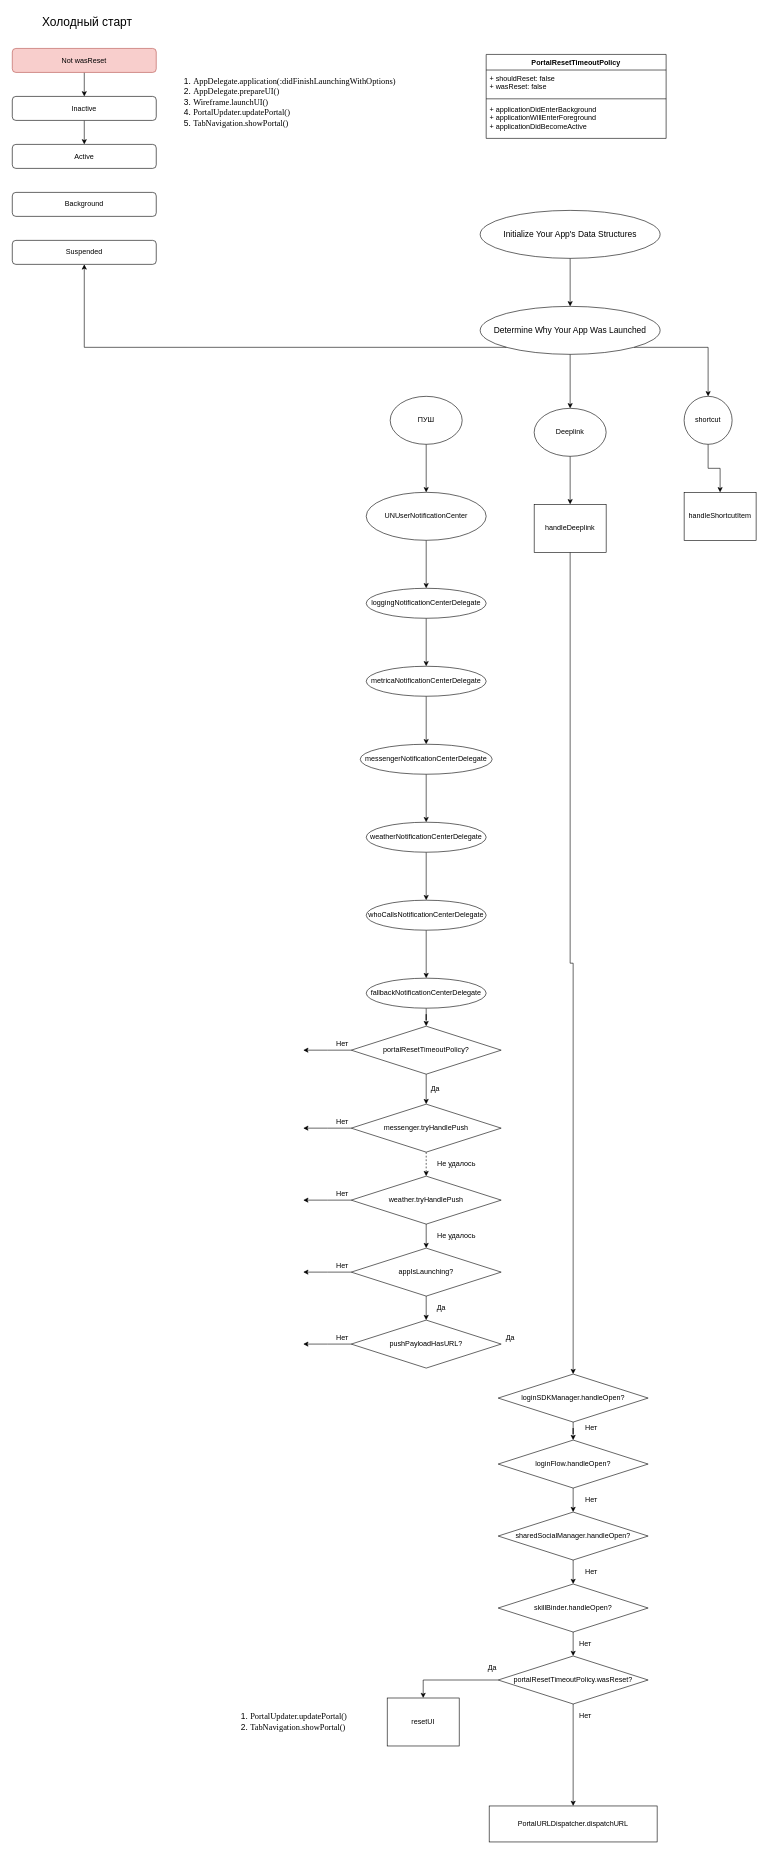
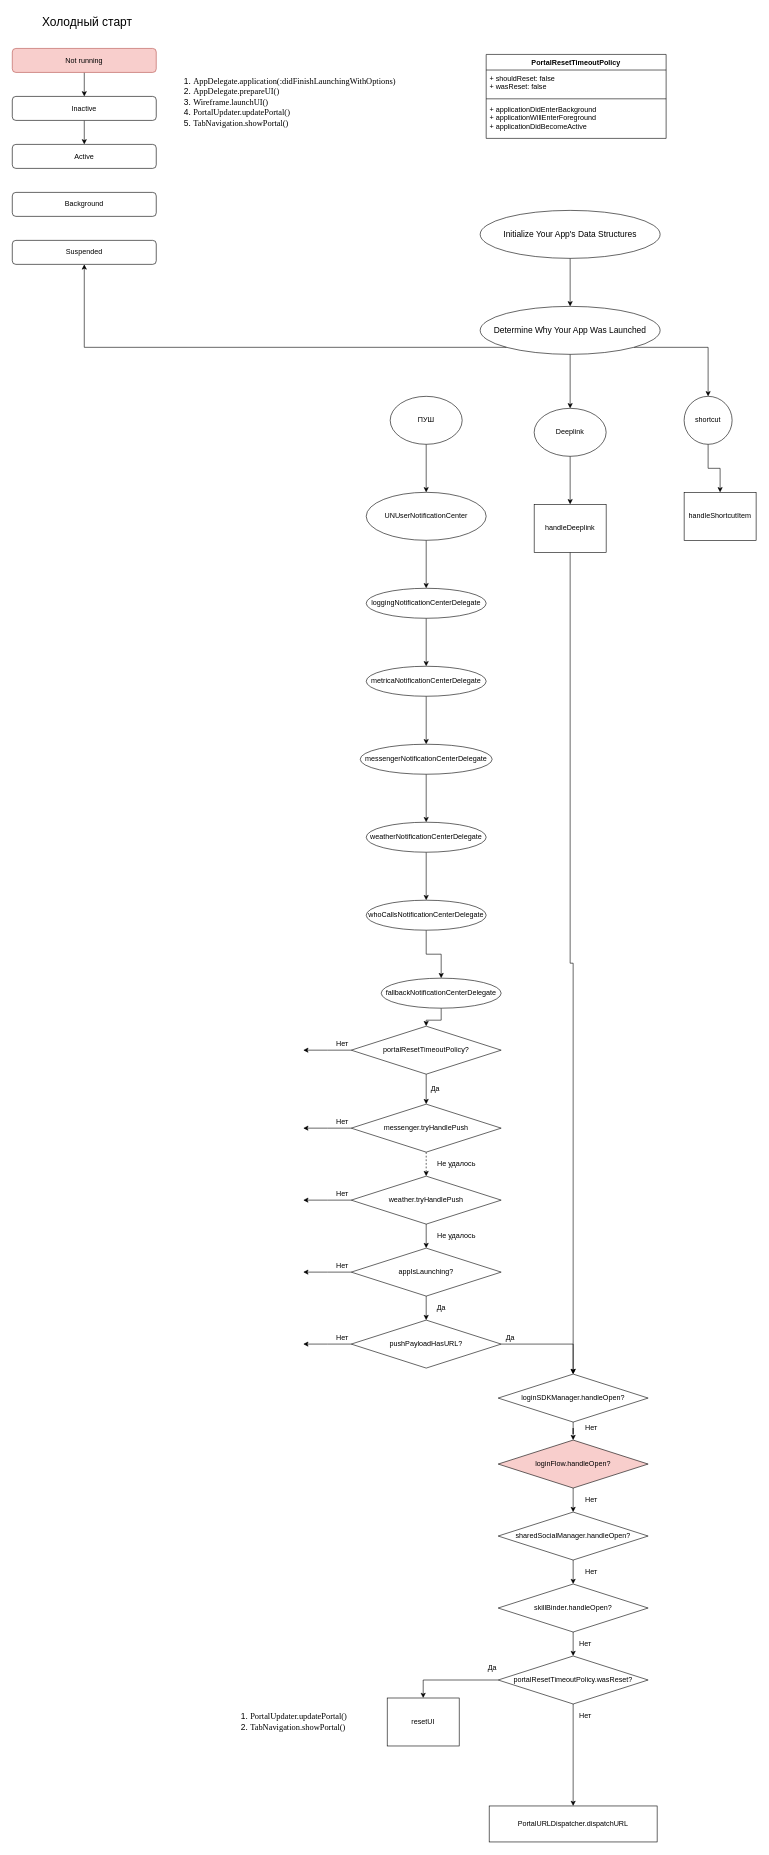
  <mxCell id="0" />
  <mxCell id="1" parent="0" />
  <mxCell id="2" value="" style="edgeStyle=orthogonalEdgeStyle;rounded=0;orthogonalLoop=1;jettySize=auto;html=1;" edge="1" parent="1" source="3" target="5"><mxGeometry relative="1" as="geometry" /></mxCell>
- <mxCell id="3" value="Not wasReset" style="rounded=1;whiteSpace=wrap;html=1;fillColor=#f8cecc;strokeColor=#b85450;" vertex="1" parent="1"><mxGeometry x="20" y="80" width="240" height="40" as="geometry" /></mxCell>
+ <mxCell id="3" value="Not running" style="rounded=1;whiteSpace=wrap;html=1;fillColor=#f8cecc;strokeColor=#b85450;" vertex="1" parent="1"><mxGeometry x="20" y="80" width="240" height="40" as="geometry" /></mxCell>
  <mxCell id="4" value="" style="edgeStyle=orthogonalEdgeStyle;rounded=0;orthogonalLoop=1;jettySize=auto;html=1;" edge="1" parent="1" source="5" target="6"><mxGeometry relative="1" as="geometry" /></mxCell>
  <mxCell id="5" value="Inactive" style="rounded=1;whiteSpace=wrap;html=1;" vertex="1" parent="1"><mxGeometry x="20" y="160" width="240" height="40" as="geometry" /></mxCell>
  <mxCell id="6" value="Active" style="rounded=1;whiteSpace=wrap;html=1;" vertex="1" parent="1"><mxGeometry x="20" y="240" width="240" height="40" as="geometry" /></mxCell>
  <mxCell id="7" value="Background" style="rounded=1;whiteSpace=wrap;html=1;" vertex="1" parent="1"><mxGeometry x="20" y="320" width="240" height="40" as="geometry" /></mxCell>
  <mxCell id="8" value="Suspended" style="rounded=1;whiteSpace=wrap;html=1;" vertex="1" parent="1"><mxGeometry x="20" y="400" width="240" height="40" as="geometry" /></mxCell>
  <mxCell id="9" value="&lt;font style=&quot;font-size: 20px&quot;&gt;Холодный старт&lt;/font&gt;" style="text;html=1;strokeColor=none;fillColor=none;align=center;verticalAlign=middle;whiteSpace=wrap;rounded=0;" vertex="1" parent="1"><mxGeometry x="50" y="20" width="190" height="30" as="geometry" /></mxCell>
  <mxCell id="10" value="&lt;div style=&quot;font-size: 14px&quot; align=&quot;left&quot;&gt;&lt;ol&gt;&lt;li&gt;&lt;font style=&quot;font-size: 14px&quot; face=&quot;Verdana&quot;&gt;AppDelegate.application(:didFinishLaunchingWithOptions)&lt;/font&gt;&lt;/li&gt;&lt;li&gt;&lt;font style=&quot;font-size: 14px&quot; face=&quot;Verdana&quot;&gt;&lt;font style=&quot;font-size: 14px&quot; face=&quot;Verdana&quot;&gt;AppDelegate.&lt;/font&gt;prepareUI()&lt;/font&gt;&lt;/li&gt;&lt;li&gt;&lt;font style=&quot;font-size: 14px&quot; face=&quot;Verdana&quot;&gt;Wireframe.launchUI()&lt;/font&gt;&lt;/li&gt;&lt;li&gt;&lt;font style=&quot;font-size: 14px&quot; face=&quot;Verdana&quot;&gt;PortalUpdater.updatePortal()&lt;/font&gt;&lt;/li&gt;&lt;li&gt;&lt;font style=&quot;font-size: 14px&quot; face=&quot;Verdana&quot;&gt;TabNavigation.showPortal()&lt;br&gt;&lt;/font&gt;&lt;/li&gt;&lt;/ol&gt;&lt;/div&gt;" style="text;html=1;strokeColor=none;fillColor=none;align=left;verticalAlign=middle;whiteSpace=wrap;rounded=0;" vertex="1" parent="1"><mxGeometry x="280" y="90" width="490" height="160" as="geometry" /></mxCell>
  <mxCell id="11" value="PortalResetTimeoutPolicy" style="swimlane;fontStyle=1;align=center;verticalAlign=top;childLayout=stackLayout;horizontal=1;startSize=26;horizontalStack=0;resizeParent=1;resizeParentMax=0;resizeLast=0;collapsible=1;marginBottom=0;" vertex="1" parent="1"><mxGeometry x="810" y="90" width="300" height="140" as="geometry" /></mxCell>
  <mxCell id="12" value="+ shouldReset: false&#10;+ wasReset: false" style="text;strokeColor=none;fillColor=none;align=left;verticalAlign=top;spacingLeft=4;spacingRight=4;overflow=hidden;rotatable=0;points=[[0,0.5],[1,0.5]];portConstraint=eastwest;" vertex="1" parent="11"><mxGeometry y="26" width="300" height="44" as="geometry" /></mxCell>
  <mxCell id="13" value="" style="line;strokeWidth=1;fillColor=none;align=left;verticalAlign=middle;spacingTop=-1;spacingLeft=3;spacingRight=3;rotatable=0;labelPosition=right;points=[];portConstraint=eastwest;" vertex="1" parent="11"><mxGeometry y="70" width="300" height="8" as="geometry" /></mxCell>
  <mxCell id="14" value="+ applicationDidEnterBackground&#10;+ applicationWillEnterForeground&#10;+ applicationDidBecomeActive&#10;" style="text;strokeColor=none;fillColor=none;align=left;verticalAlign=top;spacingLeft=4;spacingRight=4;overflow=hidden;rotatable=0;points=[[0,0.5],[1,0.5]];portConstraint=eastwest;" vertex="1" parent="11"><mxGeometry y="78" width="300" height="62" as="geometry" /></mxCell>
  <mxCell id="15" value="" style="edgeStyle=orthogonalEdgeStyle;rounded=0;orthogonalLoop=1;jettySize=auto;html=1;" edge="1" parent="1" source="16" target="19"><mxGeometry relative="1" as="geometry" /></mxCell>
  <mxCell id="16" value="&lt;h3 id=&quot;3222090&quot;&gt;&lt;span style=&quot;font-weight: normal&quot;&gt;Initialize Your App's Data Structures&lt;/span&gt;&lt;/h3&gt;" style="ellipse;whiteSpace=wrap;html=1;" vertex="1" parent="1"><mxGeometry x="800" y="350" width="300" height="80" as="geometry" /></mxCell>
  <mxCell id="17" value="" style="edgeStyle=orthogonalEdgeStyle;rounded=0;orthogonalLoop=1;jettySize=auto;html=1;entryX=0.5;entryY=0;entryDx=0;entryDy=0;exitX=1;exitY=1;exitDx=0;exitDy=0;" edge="1" parent="1" source="19" target="21"><mxGeometry relative="1" as="geometry" /></mxCell>
  <mxCell id="18" value="" style="edgeStyle=orthogonalEdgeStyle;rounded=0;orthogonalLoop=1;jettySize=auto;html=1;entryX=0.5;entryY=0;entryDx=0;entryDy=0;" edge="1" parent="1" source="19" target="40"><mxGeometry relative="1" as="geometry"><mxPoint x="950" y="670" as="targetPoint" /></mxGeometry></mxCell>
  <mxCell id="19" value="&lt;h3 id=&quot;2922740&quot;&gt;&lt;span style=&quot;font-weight: normal&quot;&gt;Determine Why Your App Was Launched&lt;/span&gt;&lt;/h3&gt;" style="ellipse;whiteSpace=wrap;html=1;" vertex="1" parent="1"><mxGeometry x="800" y="510" width="300" height="80" as="geometry" /></mxCell>
  <mxCell id="20" value="" style="edgeStyle=orthogonalEdgeStyle;rounded=0;orthogonalLoop=1;jettySize=auto;html=1;" edge="1" parent="1" source="21" target="22"><mxGeometry relative="1" as="geometry" /></mxCell>
  <mxCell id="21" value="shortcut" style="ellipse;whiteSpace=wrap;html=1;" vertex="1" parent="1"><mxGeometry x="1140" y="660" width="80" height="80" as="geometry" /></mxCell>
  <mxCell id="22" value="handleShortcutItem" style="rounded=0;whiteSpace=wrap;html=1;rounded=0;" vertex="1" parent="1"><mxGeometry x="1140" y="820" width="120" height="80" as="geometry" /></mxCell>
  <mxCell id="23" value="" style="edgeStyle=orthogonalEdgeStyle;rounded=0;orthogonalLoop=1;jettySize=auto;html=1;" edge="1" parent="1" source="24" target="26"><mxGeometry relative="1" as="geometry" /></mxCell>
  <mxCell id="24" value="ПУШ" style="ellipse;whiteSpace=wrap;html=1;" vertex="1" parent="1"><mxGeometry x="650" y="660" width="120" height="80" as="geometry" /></mxCell>
  <mxCell id="25" value="" style="edgeStyle=orthogonalEdgeStyle;rounded=0;orthogonalLoop=1;jettySize=auto;html=1;" edge="1" parent="1" source="26" target="28"><mxGeometry relative="1" as="geometry" /></mxCell>
  <mxCell id="26" value="UNUserNotificationCenter" style="ellipse;whiteSpace=wrap;html=1;" vertex="1" parent="1"><mxGeometry x="610" y="820" width="200" height="80" as="geometry" /></mxCell>
  <mxCell id="27" value="" style="edgeStyle=orthogonalEdgeStyle;rounded=0;orthogonalLoop=1;jettySize=auto;html=1;" edge="1" parent="1" source="28" target="30"><mxGeometry relative="1" as="geometry" /></mxCell>
  <mxCell id="28" value="loggingNotificationCenterDelegate" style="ellipse;whiteSpace=wrap;html=1;" vertex="1" parent="1"><mxGeometry x="610" y="980" width="200" height="50" as="geometry" /></mxCell>
  <mxCell id="29" value="" style="edgeStyle=orthogonalEdgeStyle;rounded=0;orthogonalLoop=1;jettySize=auto;html=1;" edge="1" parent="1" source="30" target="32"><mxGeometry relative="1" as="geometry" /></mxCell>
  <mxCell id="30" value="metricaNotificationCenterDelegate" style="ellipse;whiteSpace=wrap;html=1;" vertex="1" parent="1"><mxGeometry x="610" y="1110" width="200" height="50" as="geometry" /></mxCell>
  <mxCell id="31" value="" style="edgeStyle=orthogonalEdgeStyle;rounded=0;orthogonalLoop=1;jettySize=auto;html=1;" edge="1" parent="1" source="32" target="34"><mxGeometry relative="1" as="geometry" /></mxCell>
  <mxCell id="32" value="messengerNotificationCenterDelegate" style="ellipse;whiteSpace=wrap;html=1;" vertex="1" parent="1"><mxGeometry x="600" y="1240" width="220" height="50" as="geometry" /></mxCell>
  <mxCell id="33" value="" style="edgeStyle=orthogonalEdgeStyle;rounded=0;orthogonalLoop=1;jettySize=auto;html=1;" edge="1" parent="1" source="34" target="36"><mxGeometry relative="1" as="geometry" /></mxCell>
  <mxCell id="34" value="weatherNotificationCenterDelegate" style="ellipse;whiteSpace=wrap;html=1;" vertex="1" parent="1"><mxGeometry x="610" y="1370" width="200" height="50" as="geometry" /></mxCell>
  <mxCell id="35" value="" style="edgeStyle=orthogonalEdgeStyle;rounded=0;orthogonalLoop=1;jettySize=auto;html=1;" edge="1" parent="1" source="36" target="38"><mxGeometry relative="1" as="geometry" /></mxCell>
  <mxCell id="36" value="whoCallsNotificationCenterDelegate" style="ellipse;whiteSpace=wrap;html=1;" vertex="1" parent="1"><mxGeometry x="610" y="1500" width="200" height="50" as="geometry" /></mxCell>
  <mxCell id="37" value="" style="edgeStyle=orthogonalEdgeStyle;rounded=0;orthogonalLoop=1;jettySize=auto;html=1;" edge="1" parent="1" source="38" target="48"><mxGeometry relative="1" as="geometry" /></mxCell>
- <mxCell id="38" value="fallbackNotificationCenterDelegate" style="ellipse;whiteSpace=wrap;html=1;" vertex="1" parent="1"><mxGeometry x="610" y="1630" width="200" height="50" as="geometry" /></mxCell>
+ <mxCell id="38" value="fallbackNotificationCenterDelegate" style="ellipse;whiteSpace=wrap;html=1;" vertex="1" parent="1"><mxGeometry x="635" y="1630" width="200" height="50" as="geometry" /></mxCell>
  <mxCell id="39" value="" style="edgeStyle=orthogonalEdgeStyle;rounded=0;orthogonalLoop=1;jettySize=auto;html=1;" edge="1" parent="1" source="40" target="42"><mxGeometry relative="1" as="geometry" /></mxCell>
  <mxCell id="40" value="Deeplink" style="ellipse;whiteSpace=wrap;html=1;" vertex="1" parent="1"><mxGeometry x="890" y="680" width="120" height="80" as="geometry" /></mxCell>
  <mxCell id="41" value="" style="edgeStyle=orthogonalEdgeStyle;rounded=0;orthogonalLoop=1;jettySize=auto;html=1;entryX=0.5;entryY=0;entryDx=0;entryDy=0;" edge="1" parent="1" source="42" target="62"><mxGeometry relative="1" as="geometry"><mxPoint x="950" y="1000" as="targetPoint" /></mxGeometry></mxCell>
  <mxCell id="42" value="handleDeeplink" style="rounded=0;whiteSpace=wrap;html=1;" vertex="1" parent="1"><mxGeometry x="890" y="840" width="120" height="80" as="geometry" /></mxCell>
  <mxCell id="43" value="resetUI" style="rounded=0;whiteSpace=wrap;html=1;" vertex="1" parent="1"><mxGeometry x="645" y="2830" width="120" height="80" as="geometry" /></mxCell>
  <mxCell id="44" value="PortalURLDispatcher.dispatchURL" style="rounded=0;whiteSpace=wrap;html=1;" vertex="1" parent="1"><mxGeometry x="815" y="3010" width="280" height="60" as="geometry" /></mxCell>
  <mxCell id="45" value="" style="edgeStyle=orthogonalEdgeStyle;rounded=0;orthogonalLoop=1;jettySize=auto;html=1;exitX=0;exitY=1;exitDx=0;exitDy=0;" edge="1" parent="1" source="19" target="8"><mxGeometry relative="1" as="geometry"><mxPoint x="960" y="600" as="sourcePoint" /><mxPoint x="960" y="690" as="targetPoint" /></mxGeometry></mxCell>
  <mxCell id="46" value="" style="edgeStyle=orthogonalEdgeStyle;rounded=0;orthogonalLoop=1;jettySize=auto;html=1;" edge="1" parent="1" source="48"><mxGeometry relative="1" as="geometry"><mxPoint x="505" y="1750" as="targetPoint" /></mxGeometry></mxCell>
  <mxCell id="47" value="" style="edgeStyle=orthogonalEdgeStyle;rounded=0;orthogonalLoop=1;jettySize=auto;html=1;" edge="1" parent="1" source="48" target="51"><mxGeometry relative="1" as="geometry" /></mxCell>
  <mxCell id="48" value="portalResetTimeoutPolicy?" style="rhombus;whiteSpace=wrap;html=1;" vertex="1" parent="1"><mxGeometry x="585" y="1710" width="250" height="80" as="geometry" /></mxCell>
  <mxCell id="49" value="" style="edgeStyle=orthogonalEdgeStyle;rounded=0;orthogonalLoop=1;jettySize=auto;html=1;dashed=1;" edge="1" parent="1" source="51" target="54"><mxGeometry relative="1" as="geometry" /></mxCell>
  <mxCell id="50" value="" style="edgeStyle=orthogonalEdgeStyle;rounded=0;orthogonalLoop=1;jettySize=auto;html=1;" edge="1" parent="1" source="51"><mxGeometry relative="1" as="geometry"><mxPoint x="505" y="1880" as="targetPoint" /></mxGeometry></mxCell>
  <mxCell id="51" value="messenger.tryHandlePush" style="rhombus;whiteSpace=wrap;html=1;" vertex="1" parent="1"><mxGeometry x="585" y="1840" width="250" height="80" as="geometry" /></mxCell>
  <mxCell id="52" value="" style="edgeStyle=orthogonalEdgeStyle;rounded=0;orthogonalLoop=1;jettySize=auto;html=1;" edge="1" parent="1" source="54" target="57"><mxGeometry relative="1" as="geometry" /></mxCell>
  <mxCell id="53" value="" style="edgeStyle=orthogonalEdgeStyle;rounded=0;orthogonalLoop=1;jettySize=auto;html=1;" edge="1" parent="1" source="54"><mxGeometry relative="1" as="geometry"><mxPoint x="505" y="2000" as="targetPoint" /></mxGeometry></mxCell>
  <mxCell id="54" value="weather.tryHandlePush" style="rhombus;whiteSpace=wrap;html=1;" vertex="1" parent="1"><mxGeometry x="585" y="1960" width="250" height="80" as="geometry" /></mxCell>
  <mxCell id="55" value="" style="edgeStyle=orthogonalEdgeStyle;rounded=0;orthogonalLoop=1;jettySize=auto;html=1;" edge="1" parent="1" source="57" target="60"><mxGeometry relative="1" as="geometry" /></mxCell>
  <mxCell id="56" value="" style="edgeStyle=orthogonalEdgeStyle;rounded=0;orthogonalLoop=1;jettySize=auto;html=1;" edge="1" parent="1" source="57"><mxGeometry relative="1" as="geometry"><mxPoint x="505" y="2120" as="targetPoint" /></mxGeometry></mxCell>
  <mxCell id="57" value="appIsLaunching?" style="rhombus;whiteSpace=wrap;html=1;" vertex="1" parent="1"><mxGeometry x="585" y="2080" width="250" height="80" as="geometry" /></mxCell>
  <mxCell id="58" value="" style="edgeStyle=orthogonalEdgeStyle;rounded=0;orthogonalLoop=1;jettySize=auto;html=1;" edge="1" parent="1" source="60"><mxGeometry relative="1" as="geometry"><mxPoint x="505" y="2240" as="targetPoint" /></mxGeometry></mxCell>
+ <mxCell id="59" value="" style="edgeStyle=orthogonalEdgeStyle;rounded=0;orthogonalLoop=1;jettySize=auto;html=1;exitX=1;exitY=0.5;exitDx=0;exitDy=0;" edge="1" parent="1" source="60" target="62"><mxGeometry relative="1" as="geometry" /></mxCell>
  <mxCell id="60" value="pushPayloadHasURL?" style="rhombus;whiteSpace=wrap;html=1;" vertex="1" parent="1"><mxGeometry x="585" y="2200" width="250" height="80" as="geometry" /></mxCell>
  <mxCell id="61" value="" style="edgeStyle=orthogonalEdgeStyle;rounded=0;orthogonalLoop=1;jettySize=auto;html=1;" edge="1" parent="1" source="62" target="64"><mxGeometry relative="1" as="geometry" /></mxCell>
  <mxCell id="62" value="loginSDKManager.handleOpen?" style="rhombus;whiteSpace=wrap;html=1;" vertex="1" parent="1"><mxGeometry x="830" y="2290" width="250" height="80" as="geometry" /></mxCell>
  <mxCell id="63" value="" style="edgeStyle=orthogonalEdgeStyle;rounded=0;orthogonalLoop=1;jettySize=auto;html=1;" edge="1" parent="1" source="64" target="66"><mxGeometry relative="1" as="geometry" /></mxCell>
- <mxCell id="64" value="loginFlow.handleOpen?" style="rhombus;whiteSpace=wrap;html=1;" vertex="1" parent="1"><mxGeometry x="830" y="2400" width="250" height="80" as="geometry" /></mxCell>
+ <mxCell id="64" value="loginFlow.handleOpen?" style="rhombus;whiteSpace=wrap;html=1;fillColor=#f8cecc;" vertex="1" parent="1"><mxGeometry x="830" y="2400" width="250" height="80" as="geometry" /></mxCell>
  <mxCell id="65" value="" style="edgeStyle=orthogonalEdgeStyle;rounded=0;orthogonalLoop=1;jettySize=auto;html=1;" edge="1" parent="1" source="66" target="68"><mxGeometry relative="1" as="geometry" /></mxCell>
  <mxCell id="66" value="sharedSocialManager.handleOpen?" style="rhombus;whiteSpace=wrap;html=1;" vertex="1" parent="1"><mxGeometry x="830" y="2520" width="250" height="80" as="geometry" /></mxCell>
  <mxCell id="67" value="" style="edgeStyle=orthogonalEdgeStyle;rounded=0;orthogonalLoop=1;jettySize=auto;html=1;" edge="1" parent="1" source="68" target="71"><mxGeometry relative="1" as="geometry" /></mxCell>
  <mxCell id="68" value="skillBinder.handleOpen?" style="rhombus;whiteSpace=wrap;html=1;" vertex="1" parent="1"><mxGeometry x="830" y="2640" width="250" height="80" as="geometry" /></mxCell>
  <mxCell id="69" value="" style="edgeStyle=orthogonalEdgeStyle;rounded=0;orthogonalLoop=1;jettySize=auto;html=1;entryX=0.5;entryY=0;entryDx=0;entryDy=0;" edge="1" parent="1" source="71" target="43"><mxGeometry relative="1" as="geometry"><mxPoint x="750" y="2800" as="targetPoint" /></mxGeometry></mxCell>
  <mxCell id="70" value="" style="edgeStyle=orthogonalEdgeStyle;rounded=0;orthogonalLoop=1;jettySize=auto;html=1;entryX=0.5;entryY=0;entryDx=0;entryDy=0;" edge="1" parent="1" source="71" target="44"><mxGeometry relative="1" as="geometry"><mxPoint x="955" y="2980" as="targetPoint" /></mxGeometry></mxCell>
  <mxCell id="71" value="portalResetTimeoutPolicy.wasReset?" style="rhombus;whiteSpace=wrap;html=1;" vertex="1" parent="1"><mxGeometry x="830" y="2760" width="250" height="80" as="geometry" /></mxCell>
  <mxCell id="72" value="Нет" style="text;html=1;align=center;verticalAlign=middle;resizable=0;points=[];autosize=1;" vertex="1" parent="1"><mxGeometry x="550" y="1730" width="40" height="20" as="geometry" /></mxCell>
  <mxCell id="73" value="Да" style="text;html=1;align=center;verticalAlign=middle;resizable=0;points=[];autosize=1;" vertex="1" parent="1"><mxGeometry x="710" y="1805" width="30" height="20" as="geometry" /></mxCell>
  <mxCell id="74" value="Не удалось" style="text;html=1;align=center;verticalAlign=middle;resizable=0;points=[];autosize=1;" vertex="1" parent="1"><mxGeometry x="720" y="1930" width="80" height="20" as="geometry" /></mxCell>
  <mxCell id="75" value="Не удалось" style="text;html=1;align=center;verticalAlign=middle;resizable=0;points=[];autosize=1;" vertex="1" parent="1"><mxGeometry x="720" y="2050" width="80" height="20" as="geometry" /></mxCell>
  <mxCell id="76" value="Да" style="text;html=1;align=center;verticalAlign=middle;resizable=0;points=[];autosize=1;" vertex="1" parent="1"><mxGeometry x="720" y="2170" width="30" height="20" as="geometry" /></mxCell>
  <mxCell id="77" value="Да" style="text;html=1;align=center;verticalAlign=middle;resizable=0;points=[];autosize=1;" vertex="1" parent="1"><mxGeometry x="835" y="2220" width="30" height="20" as="geometry" /></mxCell>
  <mxCell id="78" value="Нет" style="text;html=1;align=center;verticalAlign=middle;resizable=0;points=[];autosize=1;" vertex="1" parent="1"><mxGeometry x="550" y="1860" width="40" height="20" as="geometry" /></mxCell>
  <mxCell id="79" value="Нет" style="text;html=1;align=center;verticalAlign=middle;resizable=0;points=[];autosize=1;" vertex="1" parent="1"><mxGeometry x="550" y="1980" width="40" height="20" as="geometry" /></mxCell>
  <mxCell id="80" value="Нет" style="text;html=1;align=center;verticalAlign=middle;resizable=0;points=[];autosize=1;" vertex="1" parent="1"><mxGeometry x="550" y="2100" width="40" height="20" as="geometry" /></mxCell>
  <mxCell id="81" value="Нет" style="text;html=1;align=center;verticalAlign=middle;resizable=0;points=[];autosize=1;" vertex="1" parent="1"><mxGeometry x="550" y="2220" width="40" height="20" as="geometry" /></mxCell>
  <mxCell id="82" value="Нет" style="text;html=1;align=center;verticalAlign=middle;resizable=0;points=[];autosize=1;" vertex="1" parent="1"><mxGeometry x="965" y="2370" width="40" height="20" as="geometry" /></mxCell>
  <mxCell id="83" value="Нет" style="text;html=1;align=center;verticalAlign=middle;resizable=0;points=[];autosize=1;" vertex="1" parent="1"><mxGeometry x="965" y="2490" width="40" height="20" as="geometry" /></mxCell>
  <mxCell id="84" value="Нет" style="text;html=1;align=center;verticalAlign=middle;resizable=0;points=[];autosize=1;" vertex="1" parent="1"><mxGeometry x="965" y="2610" width="40" height="20" as="geometry" /></mxCell>
  <mxCell id="85" value="Нет" style="text;html=1;align=center;verticalAlign=middle;resizable=0;points=[];autosize=1;" vertex="1" parent="1"><mxGeometry x="955" y="2850" width="40" height="20" as="geometry" /></mxCell>
  <mxCell id="86" value="Да" style="text;html=1;align=center;verticalAlign=middle;resizable=0;points=[];autosize=1;" vertex="1" parent="1"><mxGeometry x="805" y="2770" width="30" height="20" as="geometry" /></mxCell>
  <mxCell id="87" value="Нет" style="text;html=1;align=center;verticalAlign=middle;resizable=0;points=[];autosize=1;" vertex="1" parent="1"><mxGeometry x="955" y="2730" width="40" height="20" as="geometry" /></mxCell>
  <mxCell id="88" value="&lt;div style=&quot;font-size: 14px&quot;&gt;&lt;ol&gt;&lt;li&gt;&lt;font style=&quot;font-size: 14px&quot; face=&quot;Verdana&quot;&gt;PortalUpdater.updatePortal()&lt;/font&gt;&lt;/li&gt;&lt;li&gt;&lt;font style=&quot;font-size: 14px&quot; face=&quot;Verdana&quot;&gt;TabNavigation.showPortal()&lt;br&gt;&lt;/font&gt;&lt;/li&gt;&lt;/ol&gt;&lt;/div&gt;" style="text;html=1;strokeColor=none;fillColor=none;align=left;verticalAlign=middle;whiteSpace=wrap;rounded=0;" vertex="1" parent="1"><mxGeometry x="375" y="2790" width="260" height="160" as="geometry" /></mxCell>
